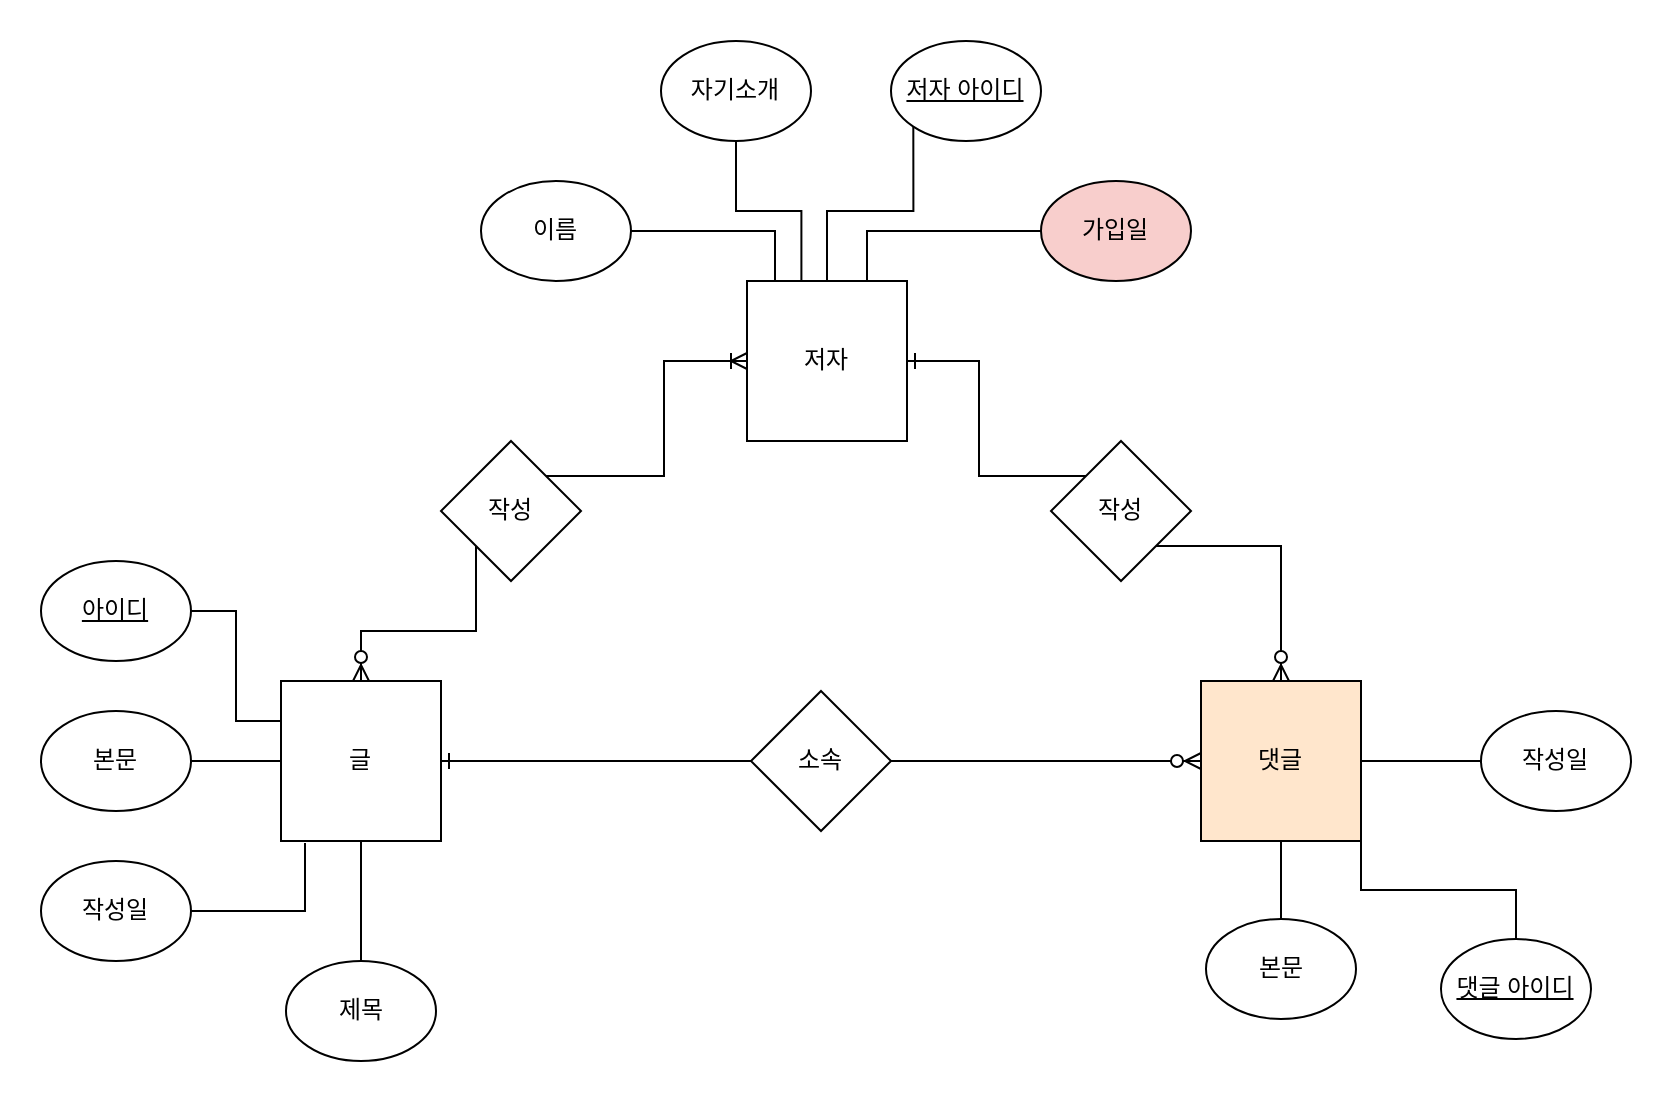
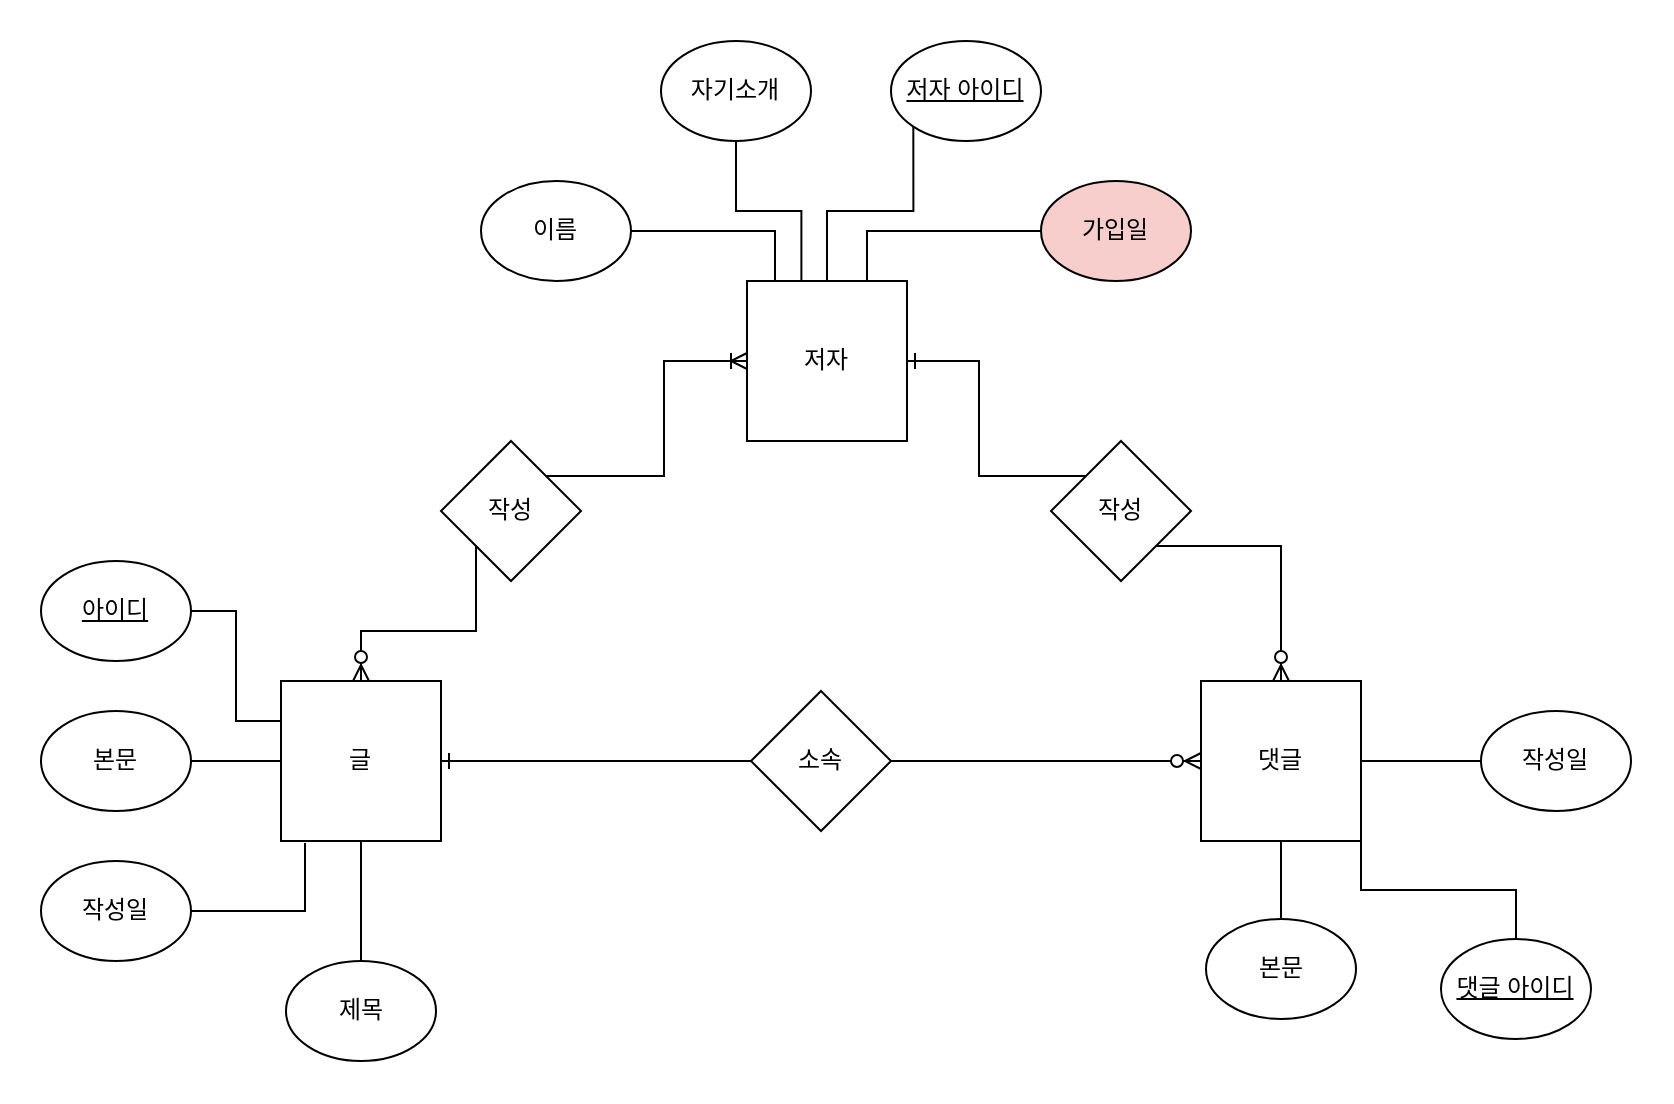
  <mxCell id="0" />
  <mxCell id="1" parent="0" />
  <mxCell id="2" style="edgeStyle=orthogonalEdgeStyle;rounded=0;orthogonalLoop=1;jettySize=auto;html=1;exitX=0.5;exitY=1;exitDx=0;exitDy=0;entryX=0.5;entryY=0;entryDx=0;entryDy=0;endArrow=none;endFill=0;" edge="1" parent="1" source="5" target="16"><mxGeometry relative="1" as="geometry" /></mxCell>
  <mxCell id="3" style="edgeStyle=orthogonalEdgeStyle;rounded=0;orthogonalLoop=1;jettySize=auto;html=1;exitX=0.5;exitY=0;exitDx=0;exitDy=0;entryX=0;entryY=1;entryDx=0;entryDy=0;endArrow=none;endFill=0;startArrow=ERzeroToMany;startFill=1;" edge="1" parent="1" source="5" target="30"><mxGeometry relative="1" as="geometry" /></mxCell>
  <mxCell id="4" style="edgeStyle=orthogonalEdgeStyle;rounded=0;orthogonalLoop=1;jettySize=auto;html=1;exitX=1;exitY=0.5;exitDx=0;exitDy=0;entryX=0;entryY=0.5;entryDx=0;entryDy=0;endArrow=none;endFill=0;startArrow=ERone;startFill=0;" edge="1" parent="1" source="5" target="35"><mxGeometry relative="1" as="geometry" /></mxCell>
  <mxCell id="5" value="글" style="whiteSpace=wrap;html=1;aspect=fixed;" vertex="1" parent="1"><mxGeometry x="140" y="340" width="80" height="80" as="geometry" /></mxCell>
  <mxCell id="6" style="edgeStyle=orthogonalEdgeStyle;rounded=0;orthogonalLoop=1;jettySize=auto;html=1;exitX=0.175;exitY=0;exitDx=0;exitDy=0;entryX=1;entryY=0.5;entryDx=0;entryDy=0;endArrow=none;endFill=0;exitPerimeter=0;" edge="1" parent="1" source="9" target="19"><mxGeometry relative="1" as="geometry" /></mxCell>
  <mxCell id="7" style="edgeStyle=orthogonalEdgeStyle;rounded=0;orthogonalLoop=1;jettySize=auto;html=1;entryX=0.5;entryY=1;entryDx=0;entryDy=0;endArrow=none;endFill=0;exitX=0.34;exitY=0.008;exitDx=0;exitDy=0;exitPerimeter=0;" edge="1" parent="1" source="9" target="20"><mxGeometry relative="1" as="geometry"><mxPoint x="400" y="137" as="sourcePoint" /></mxGeometry></mxCell>
  <mxCell id="8" style="edgeStyle=orthogonalEdgeStyle;rounded=0;orthogonalLoop=1;jettySize=auto;html=1;exitX=0.75;exitY=0;exitDx=0;exitDy=0;entryX=0;entryY=0.5;entryDx=0;entryDy=0;endArrow=none;endFill=0;" edge="1" parent="1" source="9" target="21"><mxGeometry relative="1" as="geometry" /></mxCell>
  <mxCell id="9" value="저자" style="whiteSpace=wrap;html=1;aspect=fixed;" vertex="1" parent="1"><mxGeometry x="373" y="140" width="80" height="80" as="geometry" /></mxCell>
  <mxCell id="10" style="edgeStyle=orthogonalEdgeStyle;rounded=0;orthogonalLoop=1;jettySize=auto;html=1;exitX=1;exitY=0.5;exitDx=0;exitDy=0;entryX=0;entryY=0.5;entryDx=0;entryDy=0;endArrow=none;endFill=0;" edge="1" parent="1" source="13" target="22"><mxGeometry relative="1" as="geometry" /></mxCell>
  <mxCell id="11" style="edgeStyle=orthogonalEdgeStyle;rounded=0;orthogonalLoop=1;jettySize=auto;html=1;exitX=0.5;exitY=1;exitDx=0;exitDy=0;entryX=0.5;entryY=0;entryDx=0;entryDy=0;endArrow=none;endFill=0;" edge="1" parent="1" source="13" target="23"><mxGeometry relative="1" as="geometry" /></mxCell>
  <mxCell id="12" style="edgeStyle=orthogonalEdgeStyle;rounded=0;orthogonalLoop=1;jettySize=auto;html=1;exitX=1;exitY=1;exitDx=0;exitDy=0;entryX=0.5;entryY=0;entryDx=0;entryDy=0;endArrow=none;endFill=0;" edge="1" parent="1" source="13" target="26"><mxGeometry relative="1" as="geometry" /></mxCell>
- <mxCell id="13" value="댓글" style="whiteSpace=wrap;html=1;aspect=fixed;fillColor=#ffe6cc;" vertex="1" parent="1"><mxGeometry x="600" y="340" width="80" height="80" as="geometry" /></mxCell>
+ <mxCell id="13" value="댓글" style="whiteSpace=wrap;html=1;aspect=fixed;" vertex="1" parent="1"><mxGeometry x="600" y="340" width="80" height="80" as="geometry" /></mxCell>
  <mxCell id="14" style="edgeStyle=orthogonalEdgeStyle;rounded=0;orthogonalLoop=1;jettySize=auto;html=1;exitX=1;exitY=0.5;exitDx=0;exitDy=0;entryX=0;entryY=0.5;entryDx=0;entryDy=0;endArrow=none;endFill=0;" edge="1" parent="1" source="15" target="5"><mxGeometry relative="1" as="geometry" /></mxCell>
  <mxCell id="15" value="본문" style="ellipse;whiteSpace=wrap;html=1;" vertex="1" parent="1"><mxGeometry x="20" y="355" width="75" height="50" as="geometry" /></mxCell>
  <mxCell id="16" value="제목" style="ellipse;whiteSpace=wrap;html=1;" vertex="1" parent="1"><mxGeometry x="142.5" y="480" width="75" height="50" as="geometry" /></mxCell>
  <mxCell id="17" style="edgeStyle=orthogonalEdgeStyle;rounded=0;orthogonalLoop=1;jettySize=auto;html=1;exitX=1;exitY=0.5;exitDx=0;exitDy=0;entryX=0.15;entryY=1.013;entryDx=0;entryDy=0;entryPerimeter=0;endArrow=none;endFill=0;" edge="1" parent="1" source="18" target="5"><mxGeometry relative="1" as="geometry" /></mxCell>
  <mxCell id="18" value="작성일" style="ellipse;whiteSpace=wrap;html=1;" vertex="1" parent="1"><mxGeometry x="20" y="430" width="75" height="50" as="geometry" /></mxCell>
  <mxCell id="19" value="이름" style="ellipse;whiteSpace=wrap;html=1;" vertex="1" parent="1"><mxGeometry x="240" y="90" width="75" height="50" as="geometry" /></mxCell>
  <mxCell id="20" value="자기소개" style="ellipse;whiteSpace=wrap;html=1;" vertex="1" parent="1"><mxGeometry x="330" y="20" width="75" height="50" as="geometry" /></mxCell>
  <mxCell id="21" value="가입일" style="ellipse;whiteSpace=wrap;html=1;fillColor=#f8cecc;" vertex="1" parent="1"><mxGeometry x="520" y="90" width="75" height="50" as="geometry" /></mxCell>
  <mxCell id="22" value="작성일" style="ellipse;whiteSpace=wrap;html=1;" vertex="1" parent="1"><mxGeometry x="740" y="355" width="75" height="50" as="geometry" /></mxCell>
  <mxCell id="23" value="본문" style="ellipse;whiteSpace=wrap;html=1;" vertex="1" parent="1"><mxGeometry x="602.5" y="459" width="75" height="50" as="geometry" /></mxCell>
  <mxCell id="24" style="edgeStyle=orthogonalEdgeStyle;rounded=0;orthogonalLoop=1;jettySize=auto;html=1;exitX=1;exitY=0.5;exitDx=0;exitDy=0;entryX=0;entryY=0.25;entryDx=0;entryDy=0;endArrow=none;endFill=0;" edge="1" parent="1" source="25" target="5"><mxGeometry relative="1" as="geometry" /></mxCell>
  <mxCell id="25" value="&lt;u&gt;아이디&lt;/u&gt;" style="ellipse;whiteSpace=wrap;html=1;" vertex="1" parent="1"><mxGeometry x="20" y="280" width="75" height="50" as="geometry" /></mxCell>
  <mxCell id="26" value="&lt;u&gt;댓글 아이디&lt;/u&gt;" style="ellipse;whiteSpace=wrap;html=1;" vertex="1" parent="1"><mxGeometry x="720" y="469" width="75" height="50" as="geometry" /></mxCell>
  <mxCell id="27" style="edgeStyle=orthogonalEdgeStyle;rounded=0;orthogonalLoop=1;jettySize=auto;html=1;exitX=0;exitY=1;exitDx=0;exitDy=0;endArrow=none;endFill=0;entryX=0.5;entryY=0;entryDx=0;entryDy=0;" edge="1" parent="1" source="28" target="9"><mxGeometry relative="1" as="geometry"><mxPoint x="440" y="80" as="targetPoint" /></mxGeometry></mxCell>
  <mxCell id="28" value="&lt;u&gt;저자 아이디&lt;/u&gt;" style="ellipse;whiteSpace=wrap;html=1;" vertex="1" parent="1"><mxGeometry x="445" y="20" width="75" height="50" as="geometry" /></mxCell>
  <mxCell id="29" style="edgeStyle=orthogonalEdgeStyle;rounded=0;orthogonalLoop=1;jettySize=auto;html=1;exitX=1;exitY=0;exitDx=0;exitDy=0;entryX=0;entryY=0.5;entryDx=0;entryDy=0;endArrow=ERoneToMany;endFill=0;" edge="1" parent="1" source="30" target="9"><mxGeometry relative="1" as="geometry" /></mxCell>
  <mxCell id="30" value="작성" style="rhombus;whiteSpace=wrap;html=1;" vertex="1" parent="1"><mxGeometry x="220" y="220" width="70" height="70" as="geometry" /></mxCell>
  <mxCell id="31" style="edgeStyle=orthogonalEdgeStyle;rounded=0;orthogonalLoop=1;jettySize=auto;html=1;exitX=0;exitY=0;exitDx=0;exitDy=0;entryX=1;entryY=0.5;entryDx=0;entryDy=0;endArrow=ERone;endFill=0;" edge="1" parent="1" source="33" target="9"><mxGeometry relative="1" as="geometry" /></mxCell>
  <mxCell id="32" style="edgeStyle=orthogonalEdgeStyle;rounded=0;orthogonalLoop=1;jettySize=auto;html=1;exitX=1;exitY=1;exitDx=0;exitDy=0;entryX=0.5;entryY=0;entryDx=0;entryDy=0;endArrow=ERzeroToMany;endFill=1;" edge="1" parent="1" source="33" target="13"><mxGeometry relative="1" as="geometry" /></mxCell>
  <mxCell id="33" value="작성" style="rhombus;whiteSpace=wrap;html=1;" vertex="1" parent="1"><mxGeometry x="525" y="220" width="70" height="70" as="geometry" /></mxCell>
  <mxCell id="34" style="edgeStyle=orthogonalEdgeStyle;rounded=0;orthogonalLoop=1;jettySize=auto;html=1;exitX=1;exitY=0.5;exitDx=0;exitDy=0;entryX=0;entryY=0.5;entryDx=0;entryDy=0;endArrow=ERzeroToMany;endFill=1;" edge="1" parent="1" source="35" target="13"><mxGeometry relative="1" as="geometry" /></mxCell>
  <mxCell id="35" value="소속" style="rhombus;whiteSpace=wrap;html=1;" vertex="1" parent="1"><mxGeometry x="375" y="345" width="70" height="70" as="geometry" /></mxCell>
